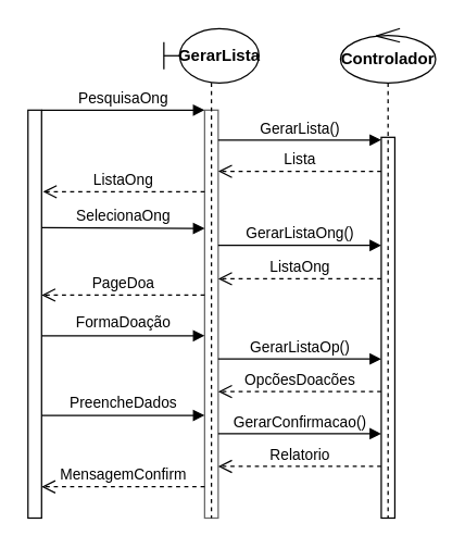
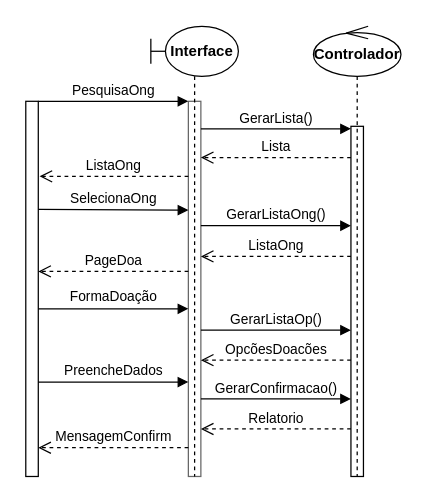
  <mxCell id="0" />
  <mxCell id="1" parent="0" />
  <mxCell id="2" value="" style="html=1;points=[];perimeter=orthogonalPerimeter;" vertex="1" parent="1"><mxGeometry x="20" y="80.5" width="10" height="300" as="geometry" /></mxCell>
  <mxCell id="3" value="" style="html=1;points=[];perimeter=orthogonalPerimeter;fillColor=#ffffff;strokeColor=#666666;fontColor=#333333;" vertex="1" parent="1"><mxGeometry x="150" y="80.5" width="10" height="300" as="geometry" /></mxCell>
  <mxCell id="4" value="PesquisaOng" style="html=1;verticalAlign=bottom;endArrow=block;entryX=0;entryY=0;" edge="1" target="3" parent="1"><mxGeometry relative="1" as="geometry"><mxPoint x="30" y="80.5" as="sourcePoint" /></mxGeometry></mxCell>
  <mxCell id="5" value="ListaOng" style="html=1;verticalAlign=bottom;endArrow=open;dashed=1;endSize=8;" edge="1" parent="1"><mxGeometry relative="1" as="geometry"><mxPoint x="31" y="140.5" as="targetPoint" /><mxPoint x="150" y="140.5" as="sourcePoint" /></mxGeometry></mxCell>
  <mxCell id="6" value="" style="html=1;points=[];perimeter=orthogonalPerimeter;" vertex="1" parent="1"><mxGeometry x="280" y="100.5" width="10" height="280" as="geometry" /></mxCell>
  <mxCell id="7" value="SelecionaOng" style="html=1;verticalAlign=bottom;endArrow=block;" edge="1" parent="1"><mxGeometry relative="1" as="geometry"><mxPoint x="30" y="167" as="sourcePoint" /><mxPoint x="150" y="167.5" as="targetPoint" /></mxGeometry></mxCell>
  <mxCell id="8" value="PageDoa" style="html=1;verticalAlign=bottom;endArrow=open;dashed=1;endSize=8;" edge="1" parent="1"><mxGeometry relative="1" as="geometry"><mxPoint x="30" y="216.5" as="targetPoint" /><mxPoint x="150" y="216.5" as="sourcePoint" /></mxGeometry></mxCell>
  <mxCell id="9" value="FormaDoação" style="html=1;verticalAlign=bottom;endArrow=block;entryX=0;entryY=0.398;entryDx=0;entryDy=0;entryPerimeter=0;" edge="1" parent="1"><mxGeometry relative="1" as="geometry"><mxPoint x="30" y="246.5" as="sourcePoint" /><mxPoint x="150" y="246.4" as="targetPoint" /></mxGeometry></mxCell>
  <mxCell id="10" value="PreencheDados" style="html=1;verticalAlign=bottom;endArrow=block;entryX=0;entryY=0;" edge="1" parent="1"><mxGeometry relative="1" as="geometry"><mxPoint x="30" y="305" as="sourcePoint" /><mxPoint x="150" y="305" as="targetPoint" /></mxGeometry></mxCell>
  <mxCell id="11" value="OpcõesDoacões" style="html=1;verticalAlign=bottom;endArrow=open;dashed=1;endSize=8;exitX=0;exitY=0.875;exitDx=0;exitDy=0;exitPerimeter=0;" edge="1" parent="1"><mxGeometry relative="1" as="geometry"><mxPoint x="160" y="287.5" as="targetPoint" /><mxPoint x="280" y="287.5" as="sourcePoint" /></mxGeometry></mxCell>
  <mxCell id="12" value="" style="shape=umlLifeline;participant=umlBoundary;perimeter=lifelinePerimeter;whiteSpace=wrap;html=1;container=1;collapsible=0;recursiveResize=0;verticalAlign=top;spacingTop=36;labelBackgroundColor=#ffffff;outlineConnect=0;" vertex="1" parent="1"><mxGeometry x="120" y="20.5" width="70" height="360" as="geometry" /></mxCell>
- <mxCell id="13" value="GerarLista" style="text;align=center;fontStyle=1;verticalAlign=middle;spacingLeft=3;spacingRight=3;strokeColor=none;rotatable=0;points=[[0,0.5],[1,0.5]];portConstraint=eastwest;" vertex="1" parent="12"><mxGeometry x="1" y="6.5" width="80" height="26" as="geometry" /></mxCell>
+ <mxCell id="13" value="Interface" style="text;align=center;fontStyle=1;verticalAlign=middle;spacingLeft=3;spacingRight=3;strokeColor=none;rotatable=0;points=[[0,0.5],[1,0.5]];portConstraint=eastwest;" vertex="1" parent="12"><mxGeometry x="1" y="6.5" width="80" height="26" as="geometry" /></mxCell>
  <mxCell id="14" value="" style="shape=umlLifeline;participant=umlControl;perimeter=lifelinePerimeter;whiteSpace=wrap;html=1;container=1;collapsible=0;recursiveResize=0;verticalAlign=top;spacingTop=36;labelBackgroundColor=#ffffff;outlineConnect=0;" vertex="1" parent="1"><mxGeometry x="250" y="20.5" width="70" height="360" as="geometry" /></mxCell>
  <mxCell id="15" value="Controlador" style="text;align=center;fontStyle=1;verticalAlign=middle;spacingLeft=3;spacingRight=3;strokeColor=none;rotatable=0;points=[[0,0.5],[1,0.5]];portConstraint=eastwest;" vertex="1" parent="14"><mxGeometry x="20" y="17" width="30" height="10" as="geometry" /></mxCell>
  <mxCell id="16" value="GerarLista()" style="html=1;verticalAlign=bottom;endArrow=block;" edge="1" parent="1"><mxGeometry width="80" relative="1" as="geometry"><mxPoint x="160" y="102.5" as="sourcePoint" /><mxPoint x="280" y="102.5" as="targetPoint" /></mxGeometry></mxCell>
  <mxCell id="17" value="Lista" style="html=1;verticalAlign=bottom;endArrow=open;dashed=1;endSize=8;" edge="1" parent="1"><mxGeometry relative="1" as="geometry"><mxPoint x="280" y="125.5" as="sourcePoint" /><mxPoint x="160" y="125.5" as="targetPoint" /></mxGeometry></mxCell>
  <mxCell id="18" value="GerarListaOng()" style="html=1;verticalAlign=bottom;endArrow=block;" edge="1" parent="1"><mxGeometry width="80" relative="1" as="geometry"><mxPoint x="160" y="180" as="sourcePoint" /><mxPoint x="280" y="180" as="targetPoint" /></mxGeometry></mxCell>
  <mxCell id="19" value="ListaOng" style="html=1;verticalAlign=bottom;endArrow=open;dashed=1;endSize=8;" edge="1" parent="1"><mxGeometry relative="1" as="geometry"><mxPoint x="280" y="204.5" as="sourcePoint" /><mxPoint x="160" y="204.5" as="targetPoint" /></mxGeometry></mxCell>
  <mxCell id="20" value="GerarListaOp()" style="html=1;verticalAlign=bottom;endArrow=block;" edge="1" parent="1"><mxGeometry width="80" relative="1" as="geometry"><mxPoint x="160" y="263.5" as="sourcePoint" /><mxPoint x="280" y="263.5" as="targetPoint" /></mxGeometry></mxCell>
  <mxCell id="21" value="Relatorio" style="html=1;verticalAlign=bottom;endArrow=open;dashed=1;endSize=8;" edge="1" parent="1"><mxGeometry relative="1" as="geometry"><mxPoint x="280" y="342.5" as="sourcePoint" /><mxPoint x="160" y="342.5" as="targetPoint" /></mxGeometry></mxCell>
  <mxCell id="22" value="GerarConfirmacao()" style="html=1;verticalAlign=bottom;endArrow=block;" edge="1" parent="1"><mxGeometry width="80" relative="1" as="geometry"><mxPoint x="160" y="318.5" as="sourcePoint" /><mxPoint x="280" y="318.5" as="targetPoint" /></mxGeometry></mxCell>
  <mxCell id="23" value="MensagemConfirm" style="html=1;verticalAlign=bottom;endArrow=open;dashed=1;endSize=8;" edge="1" parent="1"><mxGeometry relative="1" as="geometry"><mxPoint x="150" y="357.5" as="sourcePoint" /><mxPoint x="30" y="357.5" as="targetPoint" /></mxGeometry></mxCell>
